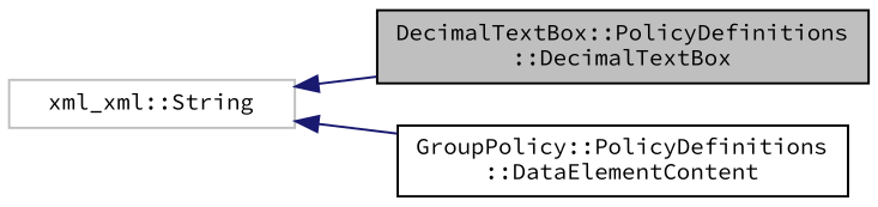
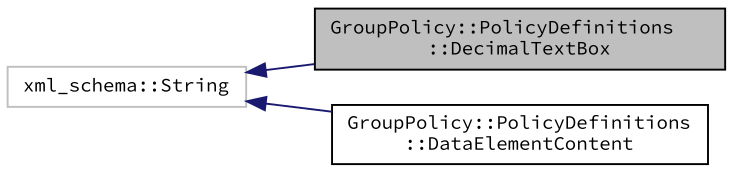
  digraph {
    fontname="Source Code Pro"
    rankdir=LR
    node [color=black fillcolor=white fontname="Source Code Pro" fontsize=10 shape=record style=filled]
    edge [color=midnightblue dir=back fontname="Source Code Pro" fontsize=10 labelfontname=Helvetica labelfontsize=10 style=solid]
-   n1 [fillcolor=grey75 fontcolor=black height=0.2 label="DecimalTextBox::PolicyDefinitions\l::DecimalTextBox" width=0.4]
+   n1 [fillcolor=grey75 fontcolor=black height=0.2 label="GroupPolicy::PolicyDefinitions\l::DecimalTextBox" width=0.4]
    n2 [height=0.2 label="GroupPolicy::PolicyDefinitions\l::DataElementContent" width=0.4]
-   n3 [color=grey75 height=0.2 label="xml_xml::String" width=0.4]
+   n3 [color=grey75 height=0.2 label="xml_schema::String" width=0.4]
    n3 -> n1
    n3 -> n2
  }
